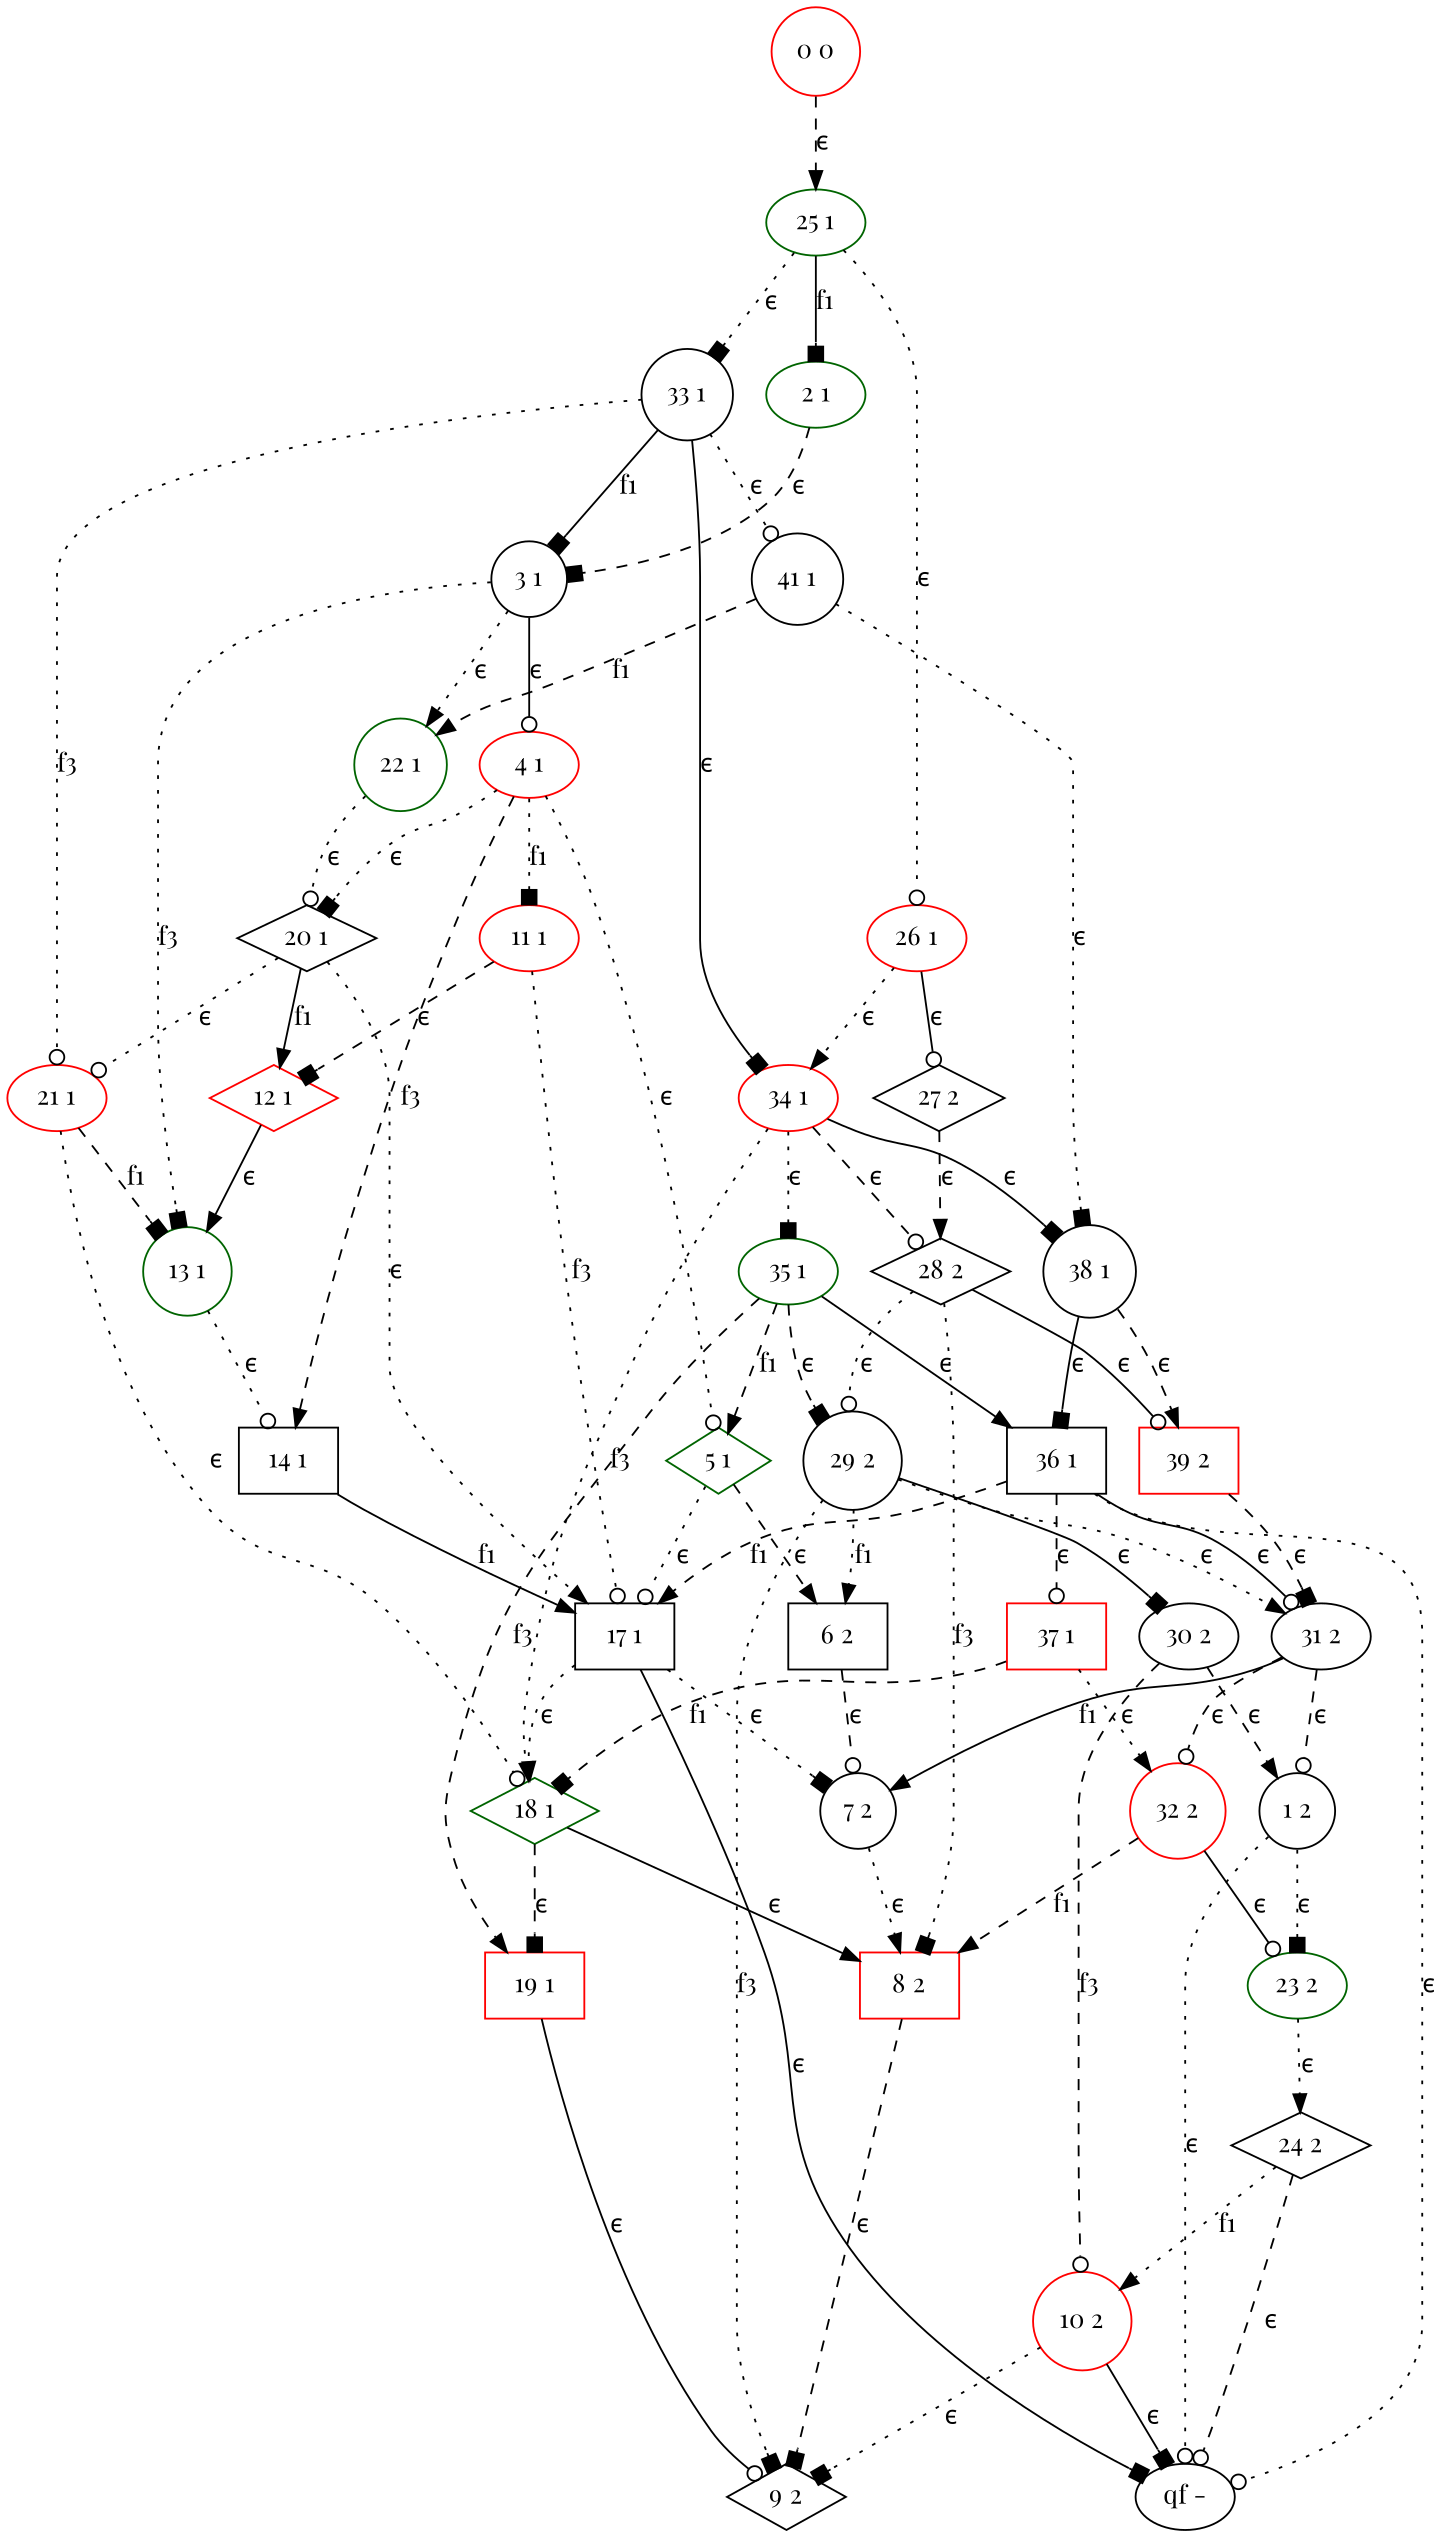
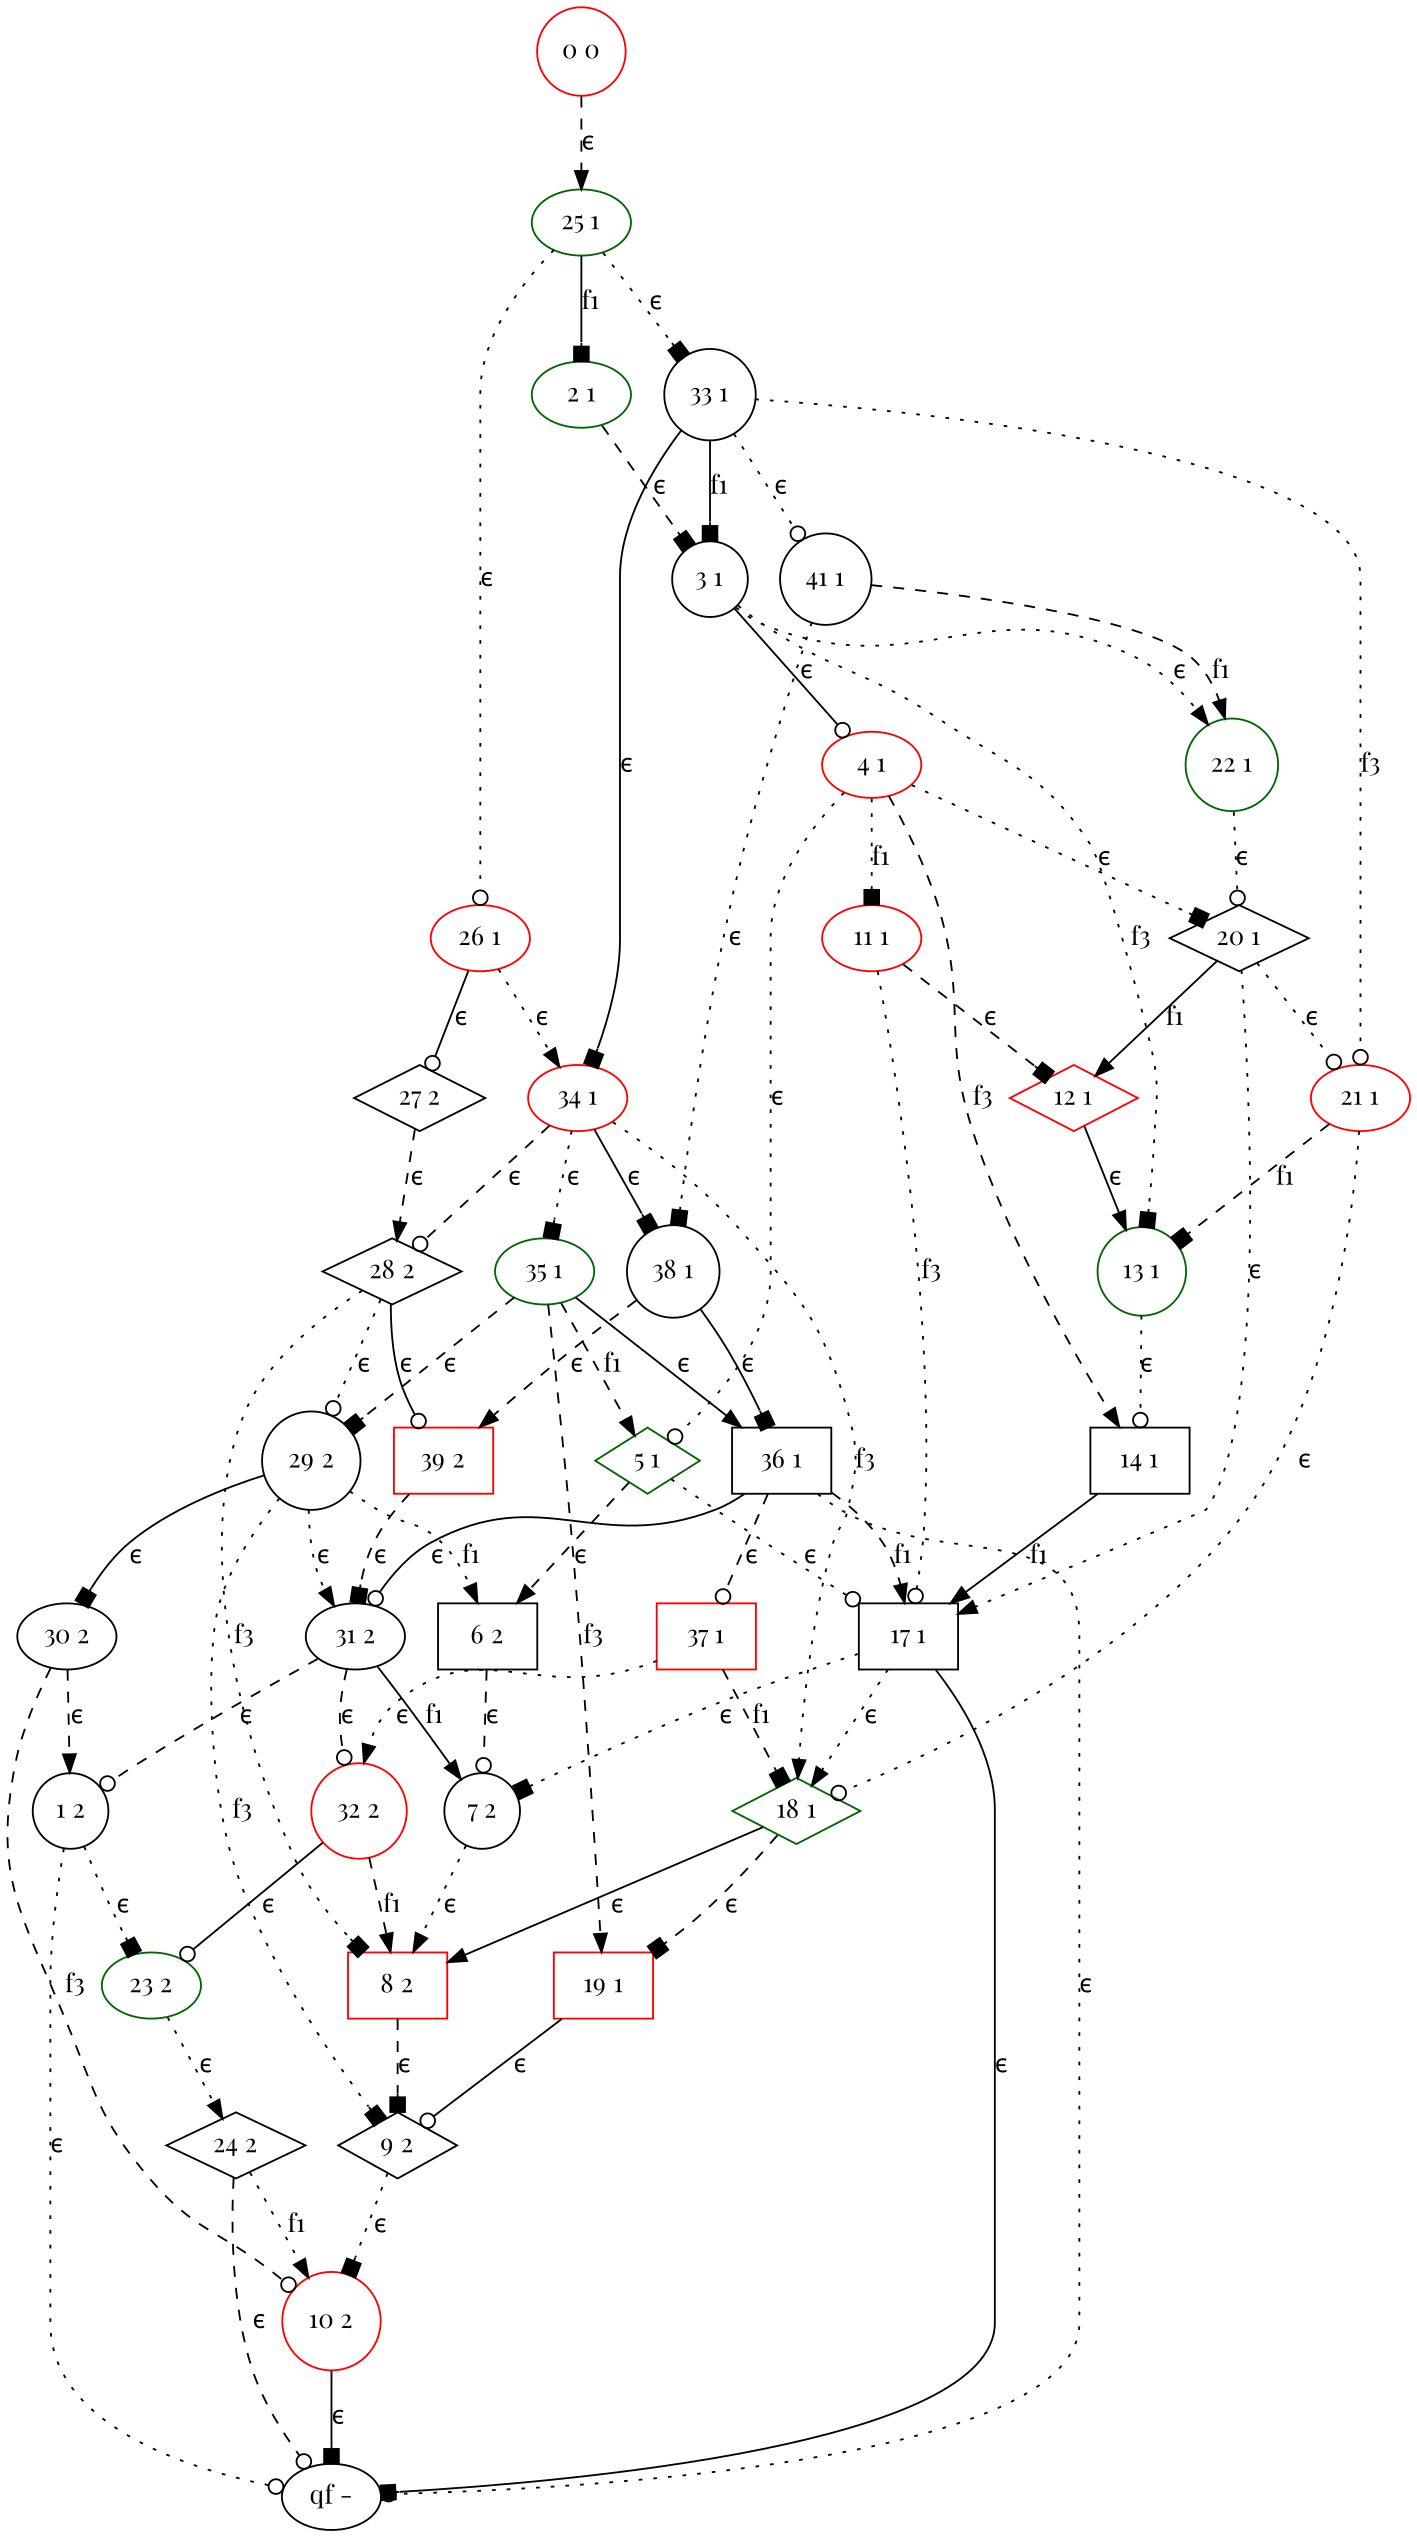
  digraph {
    fontname="Playfair Display"
    node [color=black fontname="Playfair Display" shape=ellipse]
    edge [arrowhead=normal fontname="Playfair Display" style=dotted]
    "25 1" [color=darkgreen]
    "26 1" [color=red]
    "2 1" [color=darkgreen]
    "33 1" [shape=circle]
    "27 2" [shape=diamond]
    "34 1" [color=red]
    "3 1" [shape=circle]
    "21 1" [color=red]
    "41 1" [shape=circle]
    "28 2" [shape=diamond]
    "35 1" [color=darkgreen]
    "18 1" [color=darkgreen shape=diamond]
    "38 1" [shape=circle]
    "29 2" [shape=circle]
    "8 2" [color=red shape=box]
    "39 2" [color=red shape=box]
    "30 2"
    "6 2" [shape=box]
    "9 2" [shape=diamond]
    "31 2"
    "1 2" [shape=circle]
    "10 2" [color=red shape=circle]
    "7 2" [shape=circle]
    "32 2" [color=red shape=circle]
    "23 2" [color=darkgreen]
    "qf -"
    "24 2" [shape=diamond]
    "5 1" [color=darkgreen shape=diamond]
    "19 1" [color=red shape=box]
    "36 1" [shape=box]
    "17 1" [shape=box]
    "37 1" [color=red shape=box]
    "4 1" [color=red]
    "13 1" [color=darkgreen shape=circle]
    "22 1" [color=darkgreen shape=circle]
    "11 1" [color=red]
    "14 1" [shape=box]
    "20 1" [shape=diamond]
    "12 1" [color=red shape=diamond]
    "0 0" [color=red shape=circle]
    "25 1" -> "26 1" [arrowhead=odot label="ϵ"]
    "25 1" -> "2 1" [arrowhead=box label=f1 style=solid]
    "25 1" -> "33 1" [arrowhead=box label="ϵ"]
    "26 1" -> "27 2" [arrowhead=odot label="ϵ" style=solid]
    "26 1" -> "34 1" [label="ϵ"]
    "2 1" -> "3 1" [arrowhead=box label="ϵ" style=dashed]
    "33 1" -> "34 1" [arrowhead=box label="ϵ" style=solid]
    "33 1" -> "3 1" [arrowhead=box label=f1 style=solid]
    "33 1" -> "21 1" [arrowhead=odot label=f3]
    "33 1" -> "41 1" [arrowhead=odot label="ϵ"]
    "27 2" -> "28 2" [label="ϵ" style=dashed]
    "34 1" -> "28 2" [arrowhead=odot label="ϵ" style=dashed]
    "34 1" -> "35 1" [arrowhead=box label="ϵ"]
    "34 1" -> "18 1" [label=f3]
    "34 1" -> "38 1" [arrowhead=box label="ϵ" style=solid]
    "3 1" -> "4 1" [arrowhead=odot label="ϵ" style=solid]
    "3 1" -> "13 1" [arrowhead=box label=f3]
    "3 1" -> "22 1" [label="ϵ"]
    "21 1" -> "18 1" [arrowhead=odot label="ϵ"]
    "21 1" -> "13 1" [arrowhead=box label=f1 style=dashed]
    "41 1" -> "38 1" [arrowhead=box label="ϵ"]
    "41 1" -> "22 1" [label=f1 style=dashed]
    "28 2" -> "29 2" [arrowhead=odot label="ϵ"]
    "28 2" -> "8 2" [arrowhead=box label=f3]
    "28 2" -> "39 2" [arrowhead=odot label="ϵ" style=solid]
    "35 1" -> "29 2" [arrowhead=box label="ϵ" style=dashed]
    "35 1" -> "5 1" [label=f1 style=dashed]
    "35 1" -> "19 1" [label=f3 style=dashed]
    "35 1" -> "36 1" [label="ϵ" style=solid]
    "18 1" -> "8 2" [label="ϵ" style=solid]
    "18 1" -> "19 1" [arrowhead=box label="ϵ" style=dashed]
    "38 1" -> "39 2" [label="ϵ" style=dashed]
    "38 1" -> "36 1" [arrowhead=box label="ϵ" style=solid]
    "29 2" -> "30 2" [arrowhead=box label="ϵ" style=solid]
    "29 2" -> "6 2" [label=f1]
    "29 2" -> "9 2" [arrowhead=box label=f3]
    "29 2" -> "31 2" [label="ϵ"]
    "8 2" -> "9 2" [arrowhead=box label="ϵ" style=dashed]
    "39 2" -> "31 2" [arrowhead=box label="ϵ" style=dashed]
    "30 2" -> "1 2" [label="ϵ" style=dashed]
    "30 2" -> "10 2" [arrowhead=odot label=f3 style=dashed]
    "6 2" -> "7 2" [arrowhead=odot label="ϵ" style=dashed]
-   "10 2" -> "9 2" [arrowhead=box label="ϵ"]
+   "9 2" -> "10 2" [arrowhead=box label="ϵ"]
    "31 2" -> "1 2" [arrowhead=odot label="ϵ" style=dashed]
    "31 2" -> "7 2" [label=f1 style=solid]
    "31 2" -> "32 2" [arrowhead=odot label="ϵ" style=dashed]
    "1 2" -> "23 2" [arrowhead=box label="ϵ"]
    "1 2" -> "qf -" [arrowhead=odot label="ϵ"]
    "10 2" -> "qf -" [arrowhead=box label="ϵ" style=solid]
    "7 2" -> "8 2" [label="ϵ"]
    "32 2" -> "8 2" [label=f1 style=dashed]
    "32 2" -> "23 2" [arrowhead=odot label="ϵ" style=solid]
    "23 2" -> "24 2" [label="ϵ"]
    "24 2" -> "10 2" [label=f1]
    "24 2" -> "qf -" [arrowhead=odot label="ϵ" style=dashed]
    "5 1" -> "6 2" [label="ϵ" style=dashed]
    "5 1" -> "17 1" [arrowhead=odot label="ϵ"]
    "19 1" -> "9 2" [arrowhead=odot label="ϵ" style=solid]
    "36 1" -> "31 2" [arrowhead=odot label="ϵ" style=solid]
    "36 1" -> "qf -" [arrowhead=odot label="ϵ"]
    "36 1" -> "17 1" [label=f1 style=dashed]
    "36 1" -> "37 1" [arrowhead=odot label="ϵ" style=dashed]
    "17 1" -> "18 1" [label="ϵ"]
    "17 1" -> "7 2" [arrowhead=box label="ϵ"]
    "17 1" -> "qf -" [arrowhead=box label="ϵ" style=solid]
    "37 1" -> "18 1" [arrowhead=box label=f1 style=dashed]
    "37 1" -> "32 2" [label="ϵ"]
    "4 1" -> "5 1" [arrowhead=odot label="ϵ"]
    "4 1" -> "11 1" [arrowhead=box label=f1]
    "4 1" -> "14 1" [label=f3 style=dashed]
    "4 1" -> "20 1" [arrowhead=box label="ϵ"]
    "13 1" -> "14 1" [arrowhead=odot label="ϵ"]
    "22 1" -> "20 1" [arrowhead=odot label="ϵ"]
    "11 1" -> "17 1" [arrowhead=odot label=f3]
    "11 1" -> "12 1" [arrowhead=box label="ϵ" style=dashed]
    "14 1" -> "17 1" [label=f1 style=solid]
    "20 1" -> "21 1" [arrowhead=odot label="ϵ"]
    "20 1" -> "17 1" [label="ϵ"]
    "20 1" -> "12 1" [label=f1 style=solid]
    "12 1" -> "13 1" [label="ϵ" style=solid]
    "0 0" -> "25 1" [label="ϵ" style=dashed]
  }
